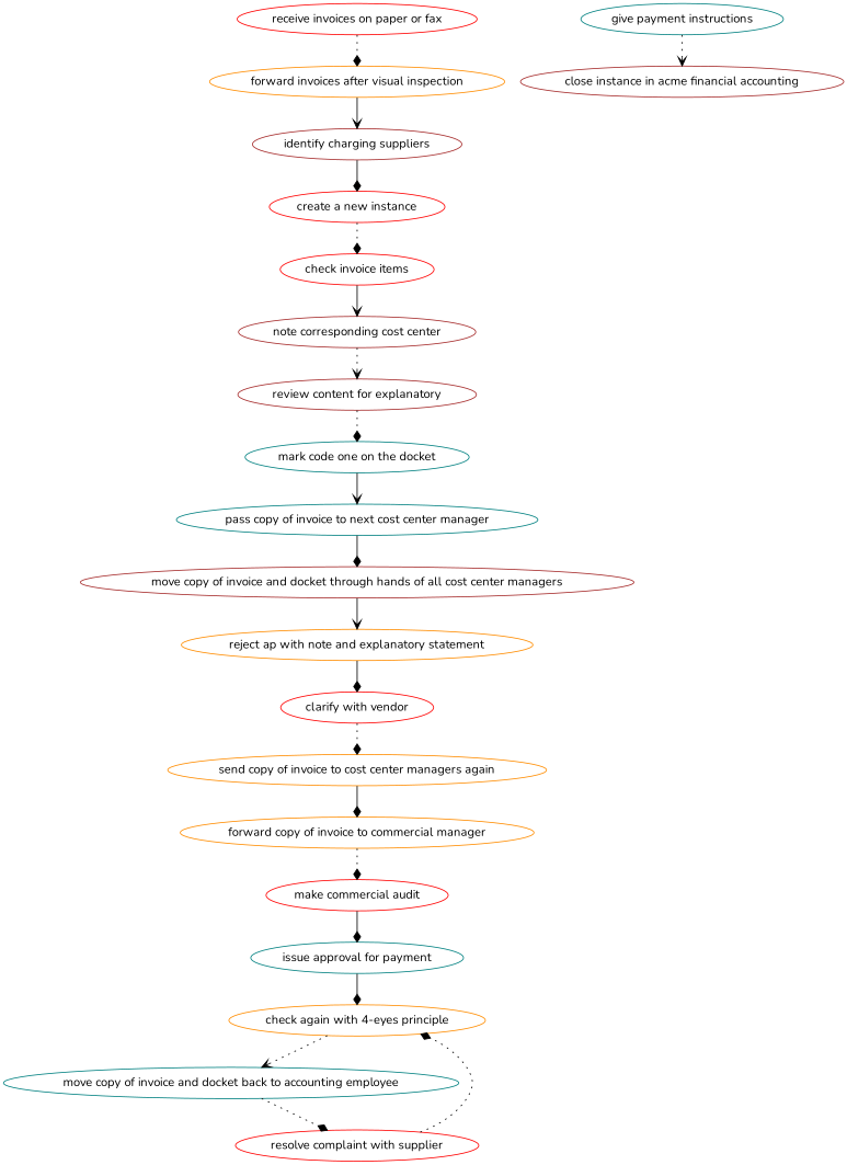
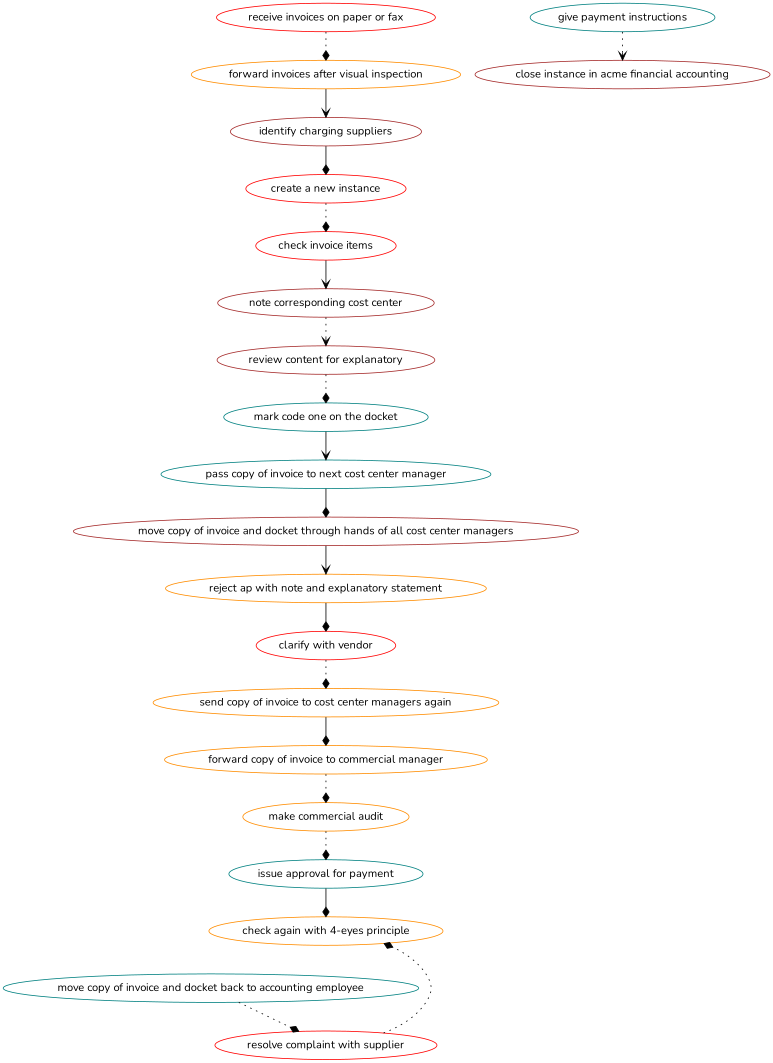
  strict digraph {
    fontname=Nunito
    node [color=red fontname=Nunito]
    edge [arrowhead=diamond attrs="{'type': 'flow', 'label': 'flow'}" fontname=Nunito style=dotted]
    "receive invoices on paper or fax" [attrs="{'type': 'Activity', 'label': 'receive invoices on paper or fax'}"]
    "forward invoices after visual inspection" [attrs="{'type': 'Activity', 'label': 'forward invoices after visual inspection'}" color=darkorange]
    "identify charging suppliers" [attrs="{'type': 'Activity', 'label': 'identify charging suppliers'}" color=brown]
    "create a new instance" [attrs="{'type': 'Activity', 'label': 'create a new instance'}"]
    "check invoice items" [attrs="{'type': 'Activity', 'label': 'check invoice items'}"]
    "note corresponding cost center" [attrs="{'type': 'Activity', 'label': 'note corresponding cost center'}" color=brown]
    n7 [attrs="{'type': 'Activity', 'label': 'review content for accuracy'}" color=brown label="review content for explanatory"]
    "mark code one on the docket" [attrs="{'type': 'Activity', 'label': 'mark code one on the docket'}" color=teal]
    "pass copy of invoice to next cost center manager" [attrs="{'type': 'Activity', 'label': 'pass copy of invoice to next cost center manager'}" color=teal]
    "move copy of invoice and docket through hands of all cost center managers" [attrs="{'type': 'Activity', 'label': 'move copy of invoice and docket through hands of all cost center managers'}" color=brown]
    "reject ap with note and explanatory statement" [attrs="{'type': 'Activity', 'label': 'reject ap with note and explanatory statement'}" color=darkorange]
    "clarify with vendor" [attrs="{'type': 'Activity', 'label': 'clarify with vendor'}"]
    "send copy of invoice to cost center managers again" [attrs="{'type': 'Activity', 'label': 'send copy of invoice to cost center managers again'}" color=darkorange]
    "forward copy of invoice to commercial manager" [attrs="{'type': 'Activity', 'label': 'forward copy of invoice to commercial manager'}" color=darkorange]
-   "make commercial audit" [attrs="{'type': 'Activity', 'label': 'make commercial audit'}"]
+   "make commercial audit" [attrs="{'type': 'Activity', 'label': 'make commercial audit'}" color=darkorange]
    "issue approval for payment" [attrs="{'type': 'Activity', 'label': 'issue approval for payment'}" color=teal]
    "check again with 4-eyes principle" [attrs="{'type': 'Activity', 'label': 'check again with 4-eyes principle'}" color=darkorange]
    "move copy of invoice and docket back to accounting employee" [attrs="{'type': 'Activity', 'label': 'move copy of invoice and docket back to accounting employee'}" color=teal]
    "resolve complaint with supplier" [attrs="{'type': 'Activity', 'label': 'resolve complaint with supplier'}"]
    "give payment instructions" [attrs="{'type': 'Activity', 'label': 'give payment instructions'}" color=teal]
    "close instance in acme financial accounting" [attrs="{'type': 'Activity', 'label': 'close instance in acme financial accounting'}" color=brown]
    "receive invoices on paper or fax" -> "forward invoices after visual inspection"
    "forward invoices after visual inspection" -> "identify charging suppliers" [arrowhead=vee style=solid]
    "identify charging suppliers" -> "create a new instance" [style=solid]
    "create a new instance" -> "check invoice items"
    "check invoice items" -> "note corresponding cost center" [arrowhead=vee style=solid]
    "note corresponding cost center" -> n7 [arrowhead=vee]
    n7 -> "mark code one on the docket"
    "mark code one on the docket" -> "pass copy of invoice to next cost center manager" [arrowhead=vee style=solid]
    "pass copy of invoice to next cost center manager" -> "move copy of invoice and docket through hands of all cost center managers" [style=solid]
    "move copy of invoice and docket through hands of all cost center managers" -> "reject ap with note and explanatory statement" [arrowhead=vee style=solid]
    "reject ap with note and explanatory statement" -> "clarify with vendor" [style=solid]
    "clarify with vendor" -> "send copy of invoice to cost center managers again"
    "send copy of invoice to cost center managers again" -> "forward copy of invoice to commercial manager" [style=solid]
    "forward copy of invoice to commercial manager" -> "make commercial audit"
-   "make commercial audit" -> "issue approval for payment" [style=solid]
+   "make commercial audit" -> "issue approval for payment"
    "issue approval for payment" -> "check again with 4-eyes principle" [style=solid]
-   "check again with 4-eyes principle" -> "move copy of invoice and docket back to accounting employee" [arrowhead=vee]
    "move copy of invoice and docket back to accounting employee" -> "resolve complaint with supplier"
    "resolve complaint with supplier" -> "check again with 4-eyes principle"
    "give payment instructions" -> "close instance in acme financial accounting" [arrowhead=vee]
  }
